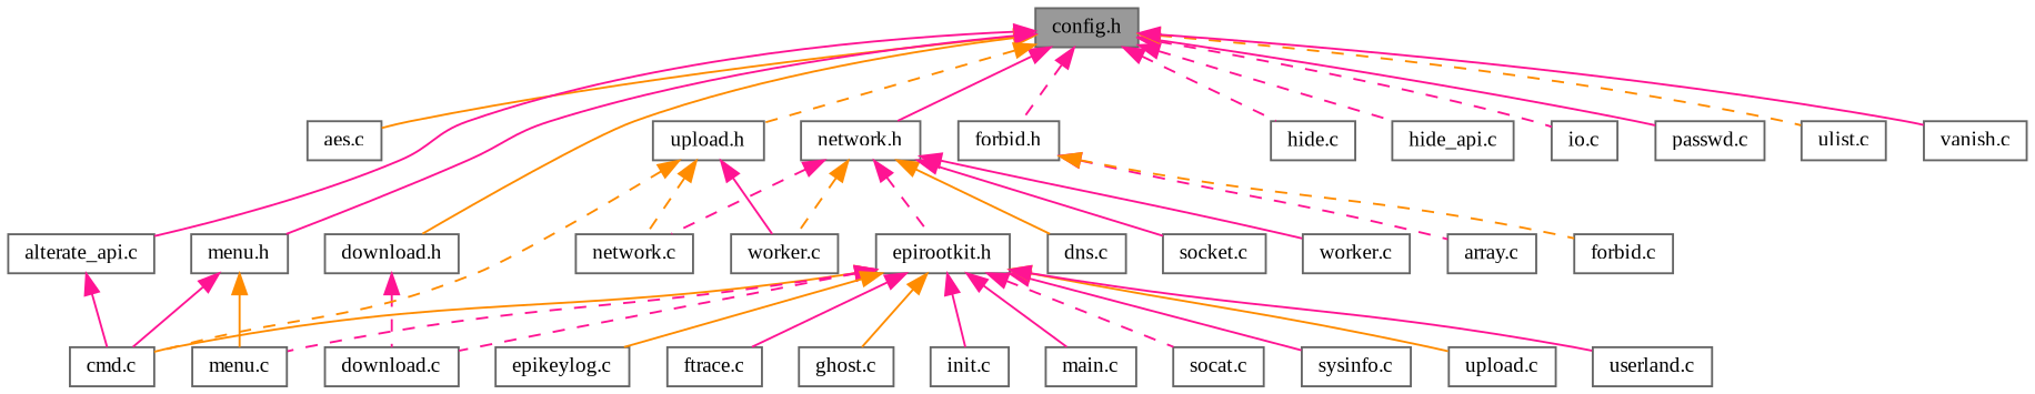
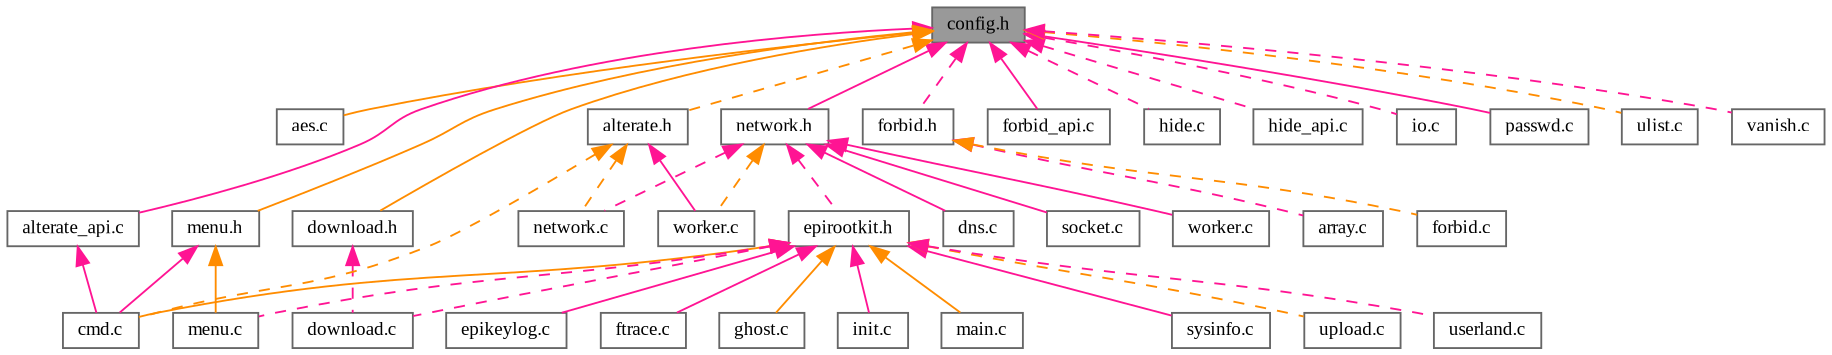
  digraph {
    fontname="Liberation Serif"
    node [color=grey40 fillcolor=white fontname="Liberation Serif" fontsize=10 shape=box style=filled]
    edge [color=deeppink dir=back fontname="Liberation Serif" fontsize=10 labelfontname=Helvetica labelfontsize=10 style=solid]
    n1 [color=gray40 fillcolor=grey60 fontcolor=black height=0.2 label="config.h" width=0.4]
    n2 [height=0.2 label="aes.c" width=0.4]
    n3 [height=0.2 label="alterate_api.c" width=0.4]
    n4 [height=0.2 label="download.h" width=0.4]
    n5 [height=0.2 label="forbid.h" width=0.4]
+   n6 [height=0.2 label="forbid_api.c" width=0.4]
    n7 [height=0.2 label="hide.c" width=0.4]
    n8 [height=0.2 label="hide_api.c" width=0.4]
    n9 [height=0.2 label="io.c" width=0.4]
    n10 [height=0.2 label="menu.h" width=0.4]
    n11 [height=0.2 label="network.h" width=0.4]
    n12 [height=0.2 label="passwd.c" width=0.4]
    n13 [height=0.2 label="ulist.c" width=0.4]
-   n14 [height=0.2 label="upload.h" width=0.4]
+   n14 [height=0.2 label="alterate.h" width=0.4]
    n15 [height=0.2 label="vanish.c" width=0.4]
    n16 [height=0.2 label="cmd.c" width=0.4]
    n17 [height=0.2 label="download.c" width=0.4]
    n18 [height=0.2 label="array.c" width=0.4]
    n19 [height=0.2 label="forbid.c" width=0.4]
    n20 [height=0.2 label="menu.c" width=0.4]
    n21 [height=0.2 label="dns.c" width=0.4]
    n22 [height=0.2 label="epirootkit.h" width=0.4]
    n23 [height=0.2 label="network.c" width=0.4]
    n24 [height=0.2 label="socket.c" width=0.4]
    n25 [height=0.2 label="worker.c" width=0.4]
    n26 [height=0.2 label="worker.c" width=0.4]
    n27 [height=0.2 label="epikeylog.c" width=0.4]
    n28 [height=0.2 label="ftrace.c" width=0.4]
    n29 [height=0.2 label="ghost.c" width=0.4]
    n30 [height=0.2 label="init.c" width=0.4]
    n31 [height=0.2 label="main.c" width=0.4]
-   n32 [height=0.2 label="socat.c" width=0.4]
    n33 [height=0.2 label="sysinfo.c" width=0.4]
    n34 [height=0.2 label="upload.c" width=0.4]
    n35 [height=0.2 label="userland.c" width=0.4]
    n1 -> n2 [color=darkorange]
    n1 -> n3
    n1 -> n4 [color=darkorange]
    n1 -> n5 [style=dashed]
+   n1 -> n6
    n1 -> n7 [style=dashed]
    n1 -> n8 [style=dashed]
    n1 -> n9 [style=dashed]
-   n1 -> n10
+   n1 -> n10 [color=darkorange]
    n1 -> n11
    n1 -> n12
    n1 -> n13 [color=darkorange style=dashed]
    n1 -> n14 [color=darkorange style=dashed]
-   n1 -> n15
+   n1 -> n15 [style=dashed]
    n3 -> n16
    n4 -> n17 [style=dashed]
    n5 -> n18 [style=dashed]
    n5 -> n19 [color=darkorange style=dashed]
    n10 -> n16
    n10 -> n20 [color=darkorange]
-   n11 -> n21 [color=darkorange]
+   n11 -> n21
    n11 -> n22 [style=dashed]
    n11 -> n23 [style=dashed]
    n11 -> n24
    n11 -> n25
    n11 -> n26 [color=darkorange style=dashed]
    n14 -> n16 [color=darkorange style=dashed]
    n14 -> n23 [color=darkorange style=dashed]
    n14 -> n26
    n22 -> n16 [color=darkorange]
    n22 -> n17 [style=dashed]
    n22 -> n20 [style=dashed]
-   n22 -> n27 [color=darkorange]
+   n22 -> n27
    n22 -> n28
    n22 -> n29 [color=darkorange]
    n22 -> n30
-   n22 -> n31
-   n22 -> n32 [style=dashed]
+   n22 -> n31 [color=darkorange]
    n22 -> n33
-   n22 -> n34 [color=darkorange]
-   n22 -> n35
+   n22 -> n34 [color=darkorange style=dashed]
+   n22 -> n35 [style=dashed]
  }
